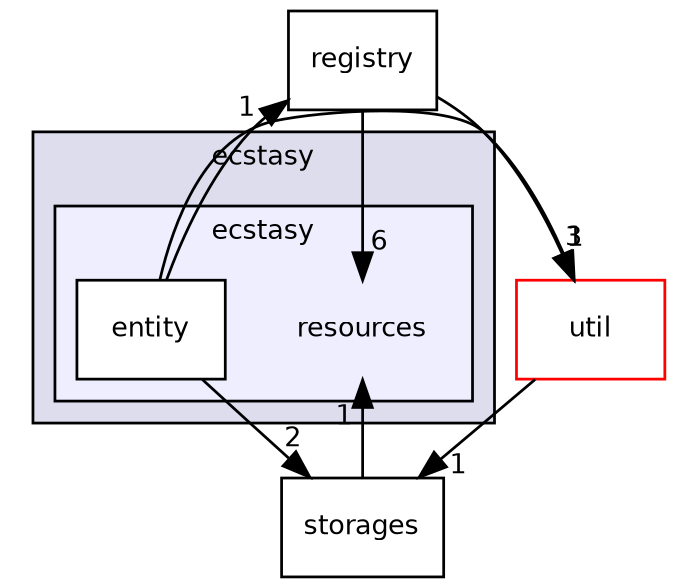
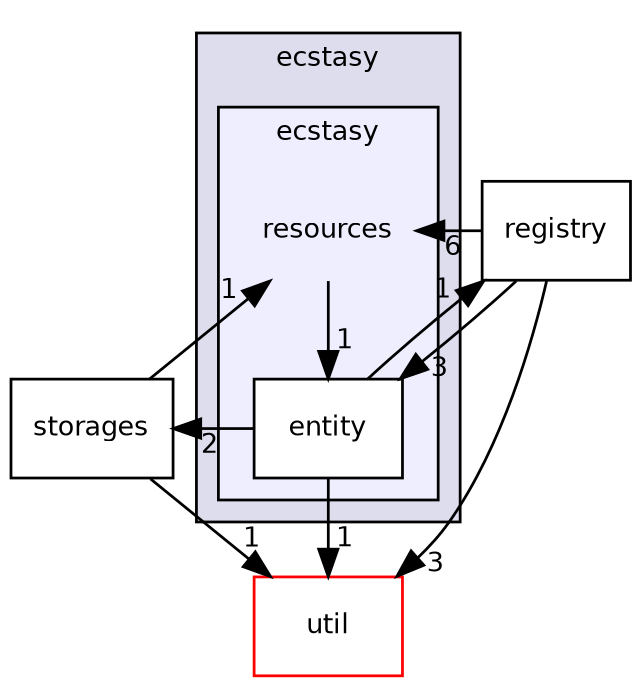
  digraph {
    compound=true
    node [fontname=Helvetica fontsize=10 shape=box fillcolor=white style=filled]
    edge [headlabel=1 labeldistance=1.5 labelfontname=Helvetica labelfontsize=10]
    n1 [label=resources shape=plaintext fillcolor="" style=""]
    n2 [color=black label=entity]
    n3 [color=red label=util]
    n4 [label=storages fillcolor="" style=""]
    n5 [color=black label=registry]
    subgraph cluster_1 {
      bgcolor="#ddddee"
      fontname=Helvetica
      fontsize=10
      label=ecstasy
      pencolor=black
      subgraph cluster_2 {
        bgcolor="#eeeeff"
        fontname=Helvetica
        fontsize=10
        label=ecstasy
        pencolor=black
        n1
        n2
      }
    }
+   n1 -> n2
    n2 -> n3
    n2 -> n4 [headlabel=2]
    n2 -> n5
    n4 -> n1
-   n3 -> n4
+   n4 -> n3
    n5 -> n1 [headlabel=6]
+   n5 -> n2 [headlabel=3]
    n5 -> n3 [headlabel=3]
  }
